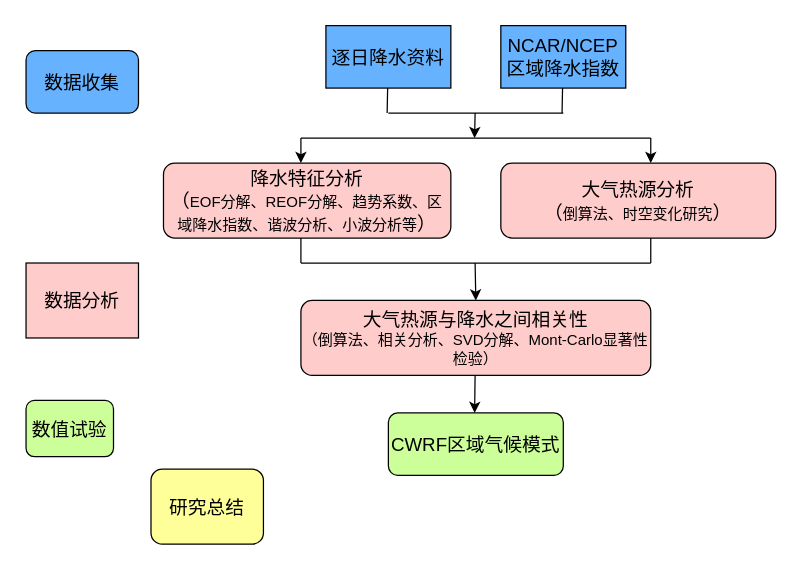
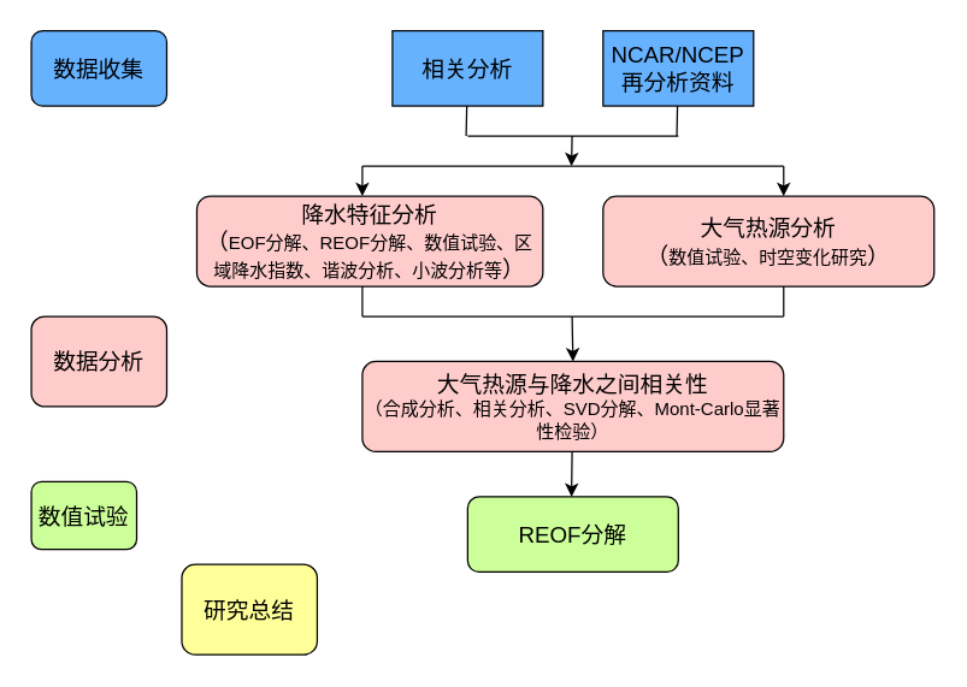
  <mxCell id="0" />
  <mxCell id="1" parent="0" />
- <mxCell id="2" value="&lt;font style=&quot;font-size: 15px; color: light-dark(rgb(0, 0, 0), rgb(237, 237, 237));&quot;&gt;数据收集&lt;/font&gt;" style="rounded=1;whiteSpace=wrap;html=1;fillColor=light-dark(#66B2FF,#EDEDED);" vertex="1" parent="1"><mxGeometry x="20" y="40" width="90" height="50" as="geometry" /></mxCell>
- <mxCell id="3" value="&lt;font style=&quot;font-size: 15px;&quot;&gt;降水特征分析&lt;/font&gt;&lt;div&gt;&lt;font style=&quot;font-size: 15px;&quot;&gt;（&lt;/font&gt;&lt;font style=&quot;font-size: 12px;&quot;&gt;EOF分解、REOF分解、趋势系数、区域降水指数、谐波分析、小波分析等&lt;/font&gt;&lt;font style=&quot;font-size: 15px;&quot;&gt;）&lt;/font&gt;&lt;/div&gt;" style="rounded=1;whiteSpace=wrap;html=1;fillColor=light-dark(#FFCCCC,var(--ge-dark-color, #121212));" vertex="1" parent="1"><mxGeometry x="130" y="130" width="230" height="60" as="geometry" /></mxCell>
- <mxCell id="4" value="&lt;font style=&quot;font-size: 15px;&quot;&gt;大气热源分析&lt;/font&gt;&lt;div&gt;&lt;font style=&quot;font-size: 15px;&quot;&gt;（&lt;/font&gt;倒算法、时空变化研究&lt;font style=&quot;font-size: 15px;&quot;&gt;）&lt;/font&gt;&lt;/div&gt;" style="rounded=1;whiteSpace=wrap;html=1;fillColor=light-dark(#FFCCCC,var(--ge-dark-color, #121212));" vertex="1" parent="1"><mxGeometry x="400" y="130" width="220" height="60" as="geometry" /></mxCell>
- <mxCell id="5" value="&lt;font style=&quot;font-size: 15px;&quot;&gt;大气热源与降水之间相关性&lt;/font&gt;&lt;div&gt;&lt;font style=&quot;font-size: 12px;&quot;&gt;（倒算法、相关分析、SVD分解、Mont-Carlo显著性检验）&lt;/font&gt;&lt;/div&gt;" style="rounded=1;whiteSpace=wrap;html=1;fillColor=light-dark(#FFCCCC,var(--ge-dark-color, #121212));" vertex="1" parent="1"><mxGeometry x="240" y="240" width="280" height="60" as="geometry" /></mxCell>
- <mxCell id="6" value="&lt;font style=&quot;font-size: 15px;&quot;&gt;CWRF区域气候模式&lt;/font&gt;" style="rounded=1;whiteSpace=wrap;html=1;fillColor=light-dark(#CCFF99,var(--ge-dark-color, #121212));" vertex="1" parent="1"><mxGeometry x="310" y="330" width="140" height="50" as="geometry" /></mxCell>
+ <mxCell id="2" value="&lt;font style=&quot;font-size: 15px; color: light-dark(rgb(0, 0, 0), rgb(237, 237, 237));&quot;&gt;数据收集&lt;/font&gt;" style="rounded=1;whiteSpace=wrap;html=1;fillColor=light-dark(#66B2FF,#EDEDED);" vertex="1" parent="1"><mxGeometry x="20" y="20" width="90" height="50" as="geometry" /></mxCell>
+ <mxCell id="3" value="&lt;font style=&quot;font-size: 15px;&quot;&gt;降水特征分析&lt;/font&gt;&lt;div&gt;&lt;font style=&quot;font-size: 15px;&quot;&gt;（&lt;/font&gt;&lt;font style=&quot;font-size: 12px;&quot;&gt;EOF分解、REOF分解、数值试验、区域降水指数、谐波分析、小波分析等&lt;/font&gt;&lt;font style=&quot;font-size: 15px;&quot;&gt;）&lt;/font&gt;&lt;/div&gt;" style="rounded=1;whiteSpace=wrap;html=1;fillColor=light-dark(#FFCCCC,var(--ge-dark-color, #121212));" vertex="1" parent="1"><mxGeometry x="130" y="130" width="230" height="60" as="geometry" /></mxCell>
+ <mxCell id="4" value="&lt;font style=&quot;font-size: 15px;&quot;&gt;大气热源分析&lt;/font&gt;&lt;div&gt;&lt;font style=&quot;font-size: 15px;&quot;&gt;（&lt;/font&gt;数值试验、时空变化研究&lt;font style=&quot;font-size: 15px;&quot;&gt;）&lt;/font&gt;&lt;/div&gt;" style="rounded=1;whiteSpace=wrap;html=1;fillColor=light-dark(#FFCCCC,var(--ge-dark-color, #121212));" vertex="1" parent="1"><mxGeometry x="400" y="130" width="220" height="60" as="geometry" /></mxCell>
+ <mxCell id="5" value="&lt;font style=&quot;font-size: 15px;&quot;&gt;大气热源与降水之间相关性&lt;/font&gt;&lt;div&gt;&lt;font style=&quot;font-size: 12px;&quot;&gt;（合成分析、相关分析、SVD分解、Mont-Carlo显著性检验）&lt;/font&gt;&lt;/div&gt;" style="rounded=1;whiteSpace=wrap;html=1;fillColor=light-dark(#FFCCCC,var(--ge-dark-color, #121212));" vertex="1" parent="1"><mxGeometry x="240" y="240" width="280" height="60" as="geometry" /></mxCell>
+ <mxCell id="6" value="&lt;font style=&quot;font-size: 15px;&quot;&gt;REOF分解&lt;/font&gt;" style="rounded=1;whiteSpace=wrap;html=1;fillColor=light-dark(#CCFF99,var(--ge-dark-color, #121212));" vertex="1" parent="1"><mxGeometry x="310" y="330" width="140" height="50" as="geometry" /></mxCell>
  <mxCell id="7" value="" style="endArrow=none;html=1;rounded=0;" edge="1" parent="1"><mxGeometry width="50" height="50" relative="1" as="geometry"><mxPoint x="240" y="210" as="sourcePoint" /><mxPoint x="240" y="190" as="targetPoint" /><Array as="points" /></mxGeometry></mxCell>
  <mxCell id="8" value="" style="endArrow=none;html=1;rounded=0;" edge="1" parent="1"><mxGeometry width="50" height="50" relative="1" as="geometry"><mxPoint x="240" y="110" as="sourcePoint" /><mxPoint x="520" y="110" as="targetPoint" /></mxGeometry></mxCell>
  <mxCell id="9" value="" style="endArrow=classic;html=1;rounded=0;" edge="1" parent="1"><mxGeometry width="50" height="50" relative="1" as="geometry"><mxPoint x="240" y="110" as="sourcePoint" /><mxPoint x="240" y="130" as="targetPoint" /></mxGeometry></mxCell>
  <mxCell id="10" value="" style="endArrow=classic;html=1;rounded=0;" edge="1" parent="1"><mxGeometry width="50" height="50" relative="1" as="geometry"><mxPoint x="520" y="110" as="sourcePoint" /><mxPoint x="520" y="130" as="targetPoint" /></mxGeometry></mxCell>
  <mxCell id="11" value="" style="endArrow=none;html=1;rounded=0;" edge="1" parent="1"><mxGeometry width="50" height="50" relative="1" as="geometry"><mxPoint x="520" y="210" as="sourcePoint" /><mxPoint x="240" y="210" as="targetPoint" /><Array as="points"><mxPoint x="390" y="210" /></Array></mxGeometry></mxCell>
  <mxCell id="12" value="" style="endArrow=classic;html=1;rounded=0;" edge="1" parent="1"><mxGeometry width="50" height="50" relative="1" as="geometry"><mxPoint x="379.41" y="210" as="sourcePoint" /><mxPoint x="380" y="240" as="targetPoint" /></mxGeometry></mxCell>
- <mxCell id="13" value="&lt;span style=&quot;font-size: 15px;&quot;&gt;逐日降水资料&lt;/span&gt;" style="rounded=0;whiteSpace=wrap;html=1;fillColor=light-dark(#66B2FF,var(--ge-dark-color, #121212));" vertex="1" parent="1"><mxGeometry x="260" y="20" width="100" height="50" as="geometry" /></mxCell>
- <mxCell id="14" value="&lt;span style=&quot;font-size: 15px;&quot;&gt;NCAR/NCEP&lt;/span&gt;&lt;span style=&quot;font-size: 15px;&quot;&gt;区域降水指数&lt;/span&gt;" style="rounded=0;whiteSpace=wrap;html=1;fillColor=light-dark(#66B2FF,var(--ge-dark-color, #121212));" vertex="1" parent="1"><mxGeometry x="400" y="20" width="100" height="50" as="geometry" /></mxCell>
+ <mxCell id="13" value="&lt;span style=&quot;font-size: 15px;&quot;&gt;相关分析&lt;/span&gt;" style="rounded=0;whiteSpace=wrap;html=1;fillColor=light-dark(#66B2FF,var(--ge-dark-color, #121212));" vertex="1" parent="1"><mxGeometry x="260" y="20" width="100" height="50" as="geometry" /></mxCell>
+ <mxCell id="14" value="&lt;span style=&quot;font-size: 15px;&quot;&gt;NCAR/NCEP&lt;/span&gt;&lt;span style=&quot;font-size: 15px;&quot;&gt;再分析资料&lt;/span&gt;" style="rounded=0;whiteSpace=wrap;html=1;fillColor=light-dark(#66B2FF,var(--ge-dark-color, #121212));" vertex="1" parent="1"><mxGeometry x="400" y="20" width="100" height="50" as="geometry" /></mxCell>
  <mxCell id="15" value="" style="endArrow=none;html=1;rounded=0;" edge="1" parent="1"><mxGeometry width="50" height="50" relative="1" as="geometry"><mxPoint x="310" y="90" as="sourcePoint" /><mxPoint x="450" y="90" as="targetPoint" /></mxGeometry></mxCell>
  <mxCell id="16" value="" style="endArrow=none;html=1;rounded=0;" edge="1" parent="1"><mxGeometry width="50" height="50" relative="1" as="geometry"><mxPoint x="309" y="90" as="sourcePoint" /><mxPoint x="309.41" y="70" as="targetPoint" /><Array as="points" /></mxGeometry></mxCell>
  <mxCell id="17" value="" style="endArrow=none;html=1;rounded=0;" edge="1" parent="1"><mxGeometry width="50" height="50" relative="1" as="geometry"><mxPoint x="449" y="90" as="sourcePoint" /><mxPoint x="449.41" y="70" as="targetPoint" /><Array as="points" /></mxGeometry></mxCell>
  <mxCell id="18" value="" style="endArrow=classic;html=1;rounded=0;" edge="1" parent="1"><mxGeometry width="50" height="50" relative="1" as="geometry"><mxPoint x="379.41" y="300" as="sourcePoint" /><mxPoint x="379" y="330" as="targetPoint" /></mxGeometry></mxCell>
  <mxCell id="19" value="" style="endArrow=classic;html=1;rounded=0;" edge="1" parent="1"><mxGeometry width="50" height="50" relative="1" as="geometry"><mxPoint x="379.41" y="90" as="sourcePoint" /><mxPoint x="379" y="110" as="targetPoint" /></mxGeometry></mxCell>
- <mxCell id="20" value="&lt;font style=&quot;font-size: 15px;&quot;&gt;数据分析&lt;/font&gt;" style="whiteSpace=wrap;html=1;fillColor=light-dark(#FFCCCC,var(--ge-dark-color, #121212));rounded=0;" vertex="1" parent="1"><mxGeometry x="20" y="210" width="90" height="60" as="geometry" /></mxCell>
+ <mxCell id="20" value="&lt;font style=&quot;font-size: 15px;&quot;&gt;数据分析&lt;/font&gt;" style="rounded=1;whiteSpace=wrap;html=1;fillColor=light-dark(#FFCCCC,var(--ge-dark-color, #121212));" vertex="1" parent="1"><mxGeometry x="20" y="210" width="90" height="60" as="geometry" /></mxCell>
  <mxCell id="21" value="" style="endArrow=none;html=1;rounded=0;" edge="1" parent="1"><mxGeometry width="50" height="50" relative="1" as="geometry"><mxPoint x="520" y="210" as="sourcePoint" /><mxPoint x="520" y="190" as="targetPoint" /></mxGeometry></mxCell>
  <mxCell id="22" value="&lt;font style=&quot;font-size: 15px;&quot;&gt;数值试验&lt;/font&gt;" style="rounded=1;whiteSpace=wrap;html=1;fillColor=light-dark(#CCFF99,var(--ge-dark-color, #121212));" vertex="1" parent="1"><mxGeometry x="20" y="320" width="70" height="45" as="geometry" /></mxCell>
  <mxCell id="23" value="&lt;font style=&quot;font-size: 15px;&quot;&gt;研究总结&lt;/font&gt;" style="rounded=1;whiteSpace=wrap;html=1;fillColor=light-dark(#FFFF99,var(--ge-dark-color, #121212));" vertex="1" parent="1"><mxGeometry x="120" y="375" width="90" height="60" as="geometry" /></mxCell>
